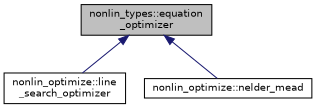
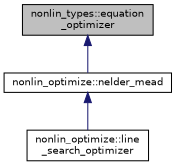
  digraph {
    node [color=black fillcolor=white fontname=Helvetica fontsize=10 shape=record style=filled]
    edge [color=midnightblue dir=back fontname=Helvetica fontsize=10 labelfontname=Helvetica labelfontsize=10 style=solid]
    n1 [fillcolor=grey75 fontcolor=black height=0.2 label="nonlin_types::equation\l_optimizer" width=0.4]
    n2 [height=0.2 label="nonlin_optimize::line\l_search_optimizer" width=0.4]
    n3 [height=0.2 label="nonlin_optimize::nelder_mead" width=0.4]
-   n1 -> n2
+   n3 -> n2
    n1 -> n3
  }
